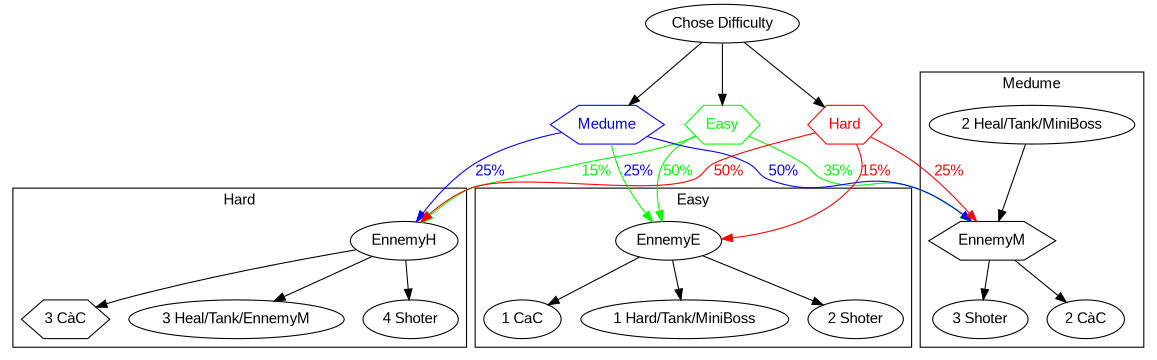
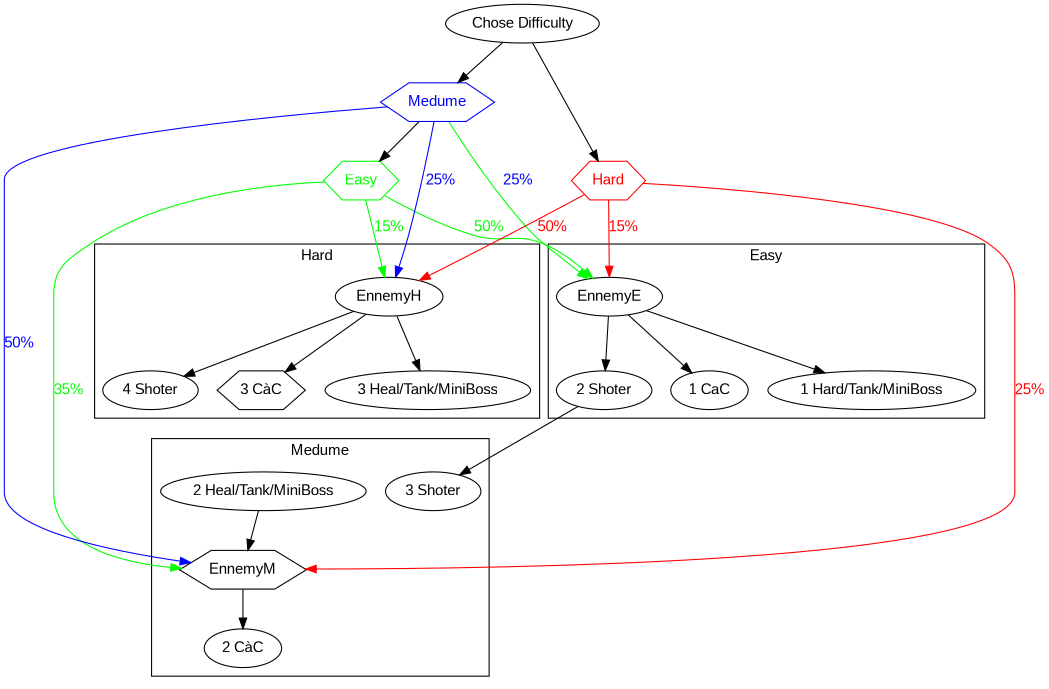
  digraph {
    fontname="Liberation Sans"
    node [fontname="Liberation Sans"]
    edge [fontname="Liberation Sans"]
    EnnemyE
    "2 Shoter"
    "1 CaC"
    n4 [label="1 Hard/Tank/MiniBoss"]
    EnnemyM [shape=hexagon]
    "3 Shoter"
    "2 CàC"
    "2 Heal/Tank/MiniBoss"
    EnnemyH
    "4 Shoter"
    "3 CàC" [shape=hexagon]
-   "3 Heal/Tank/MiniBoss" [label="3 Heal/Tank/EnnemyM"]
+   "3 Heal/Tank/MiniBoss"
    Easy [color=green fontcolor=green shape=hexagon]
    Medume [color=blue fontcolor=blue shape=hexagon]
    Hard [color=red fontcolor=red shape=hexagon]
    "Chose Difficulty"
    subgraph cluster_1 {
      label=Easy
      EnnemyE
      "2 Shoter"
      "1 CaC"
      n4
    }
    subgraph cluster_2 {
      label=Medume
      EnnemyM
      "3 Shoter"
      "2 CàC"
      "2 Heal/Tank/MiniBoss"
    }
    subgraph cluster_3 {
      label=Hard
      EnnemyH
      "4 Shoter"
      "3 CàC"
      "3 Heal/Tank/MiniBoss"
    }
    EnnemyE -> "2 Shoter"
    EnnemyE -> "1 CaC"
    EnnemyE -> n4
-   EnnemyM -> "3 Shoter"
+   "2 Shoter" -> "3 Shoter"
    EnnemyM -> "2 CàC"
    "2 Heal/Tank/MiniBoss" -> EnnemyM
    EnnemyH -> "4 Shoter"
    EnnemyH -> "3 CàC"
    EnnemyH -> "3 Heal/Tank/MiniBoss"
    Easy -> EnnemyE [color=green fontcolor=green label="50%"]
    Easy -> EnnemyM [color=green fontcolor=green label="35%"]
    Easy -> EnnemyH [color=green fontcolor=green label="15%"]
    Medume -> EnnemyE [color=green fontcolor=blue label="25%"]
    Medume -> EnnemyM [color=blue fontcolor=blue label="50%"]
    Medume -> EnnemyH [color=blue fontcolor=blue label="25%"]
    Hard -> EnnemyE [color=red fontcolor=red label="15%"]
    Hard -> EnnemyM [color=red fontcolor=red label="25%"]
    Hard -> EnnemyH [color=red fontcolor=red label="50%"]
-   "Chose Difficulty" -> Easy
+   Medume -> Easy
    "Chose Difficulty" -> Medume
    "Chose Difficulty" -> Hard
  }
